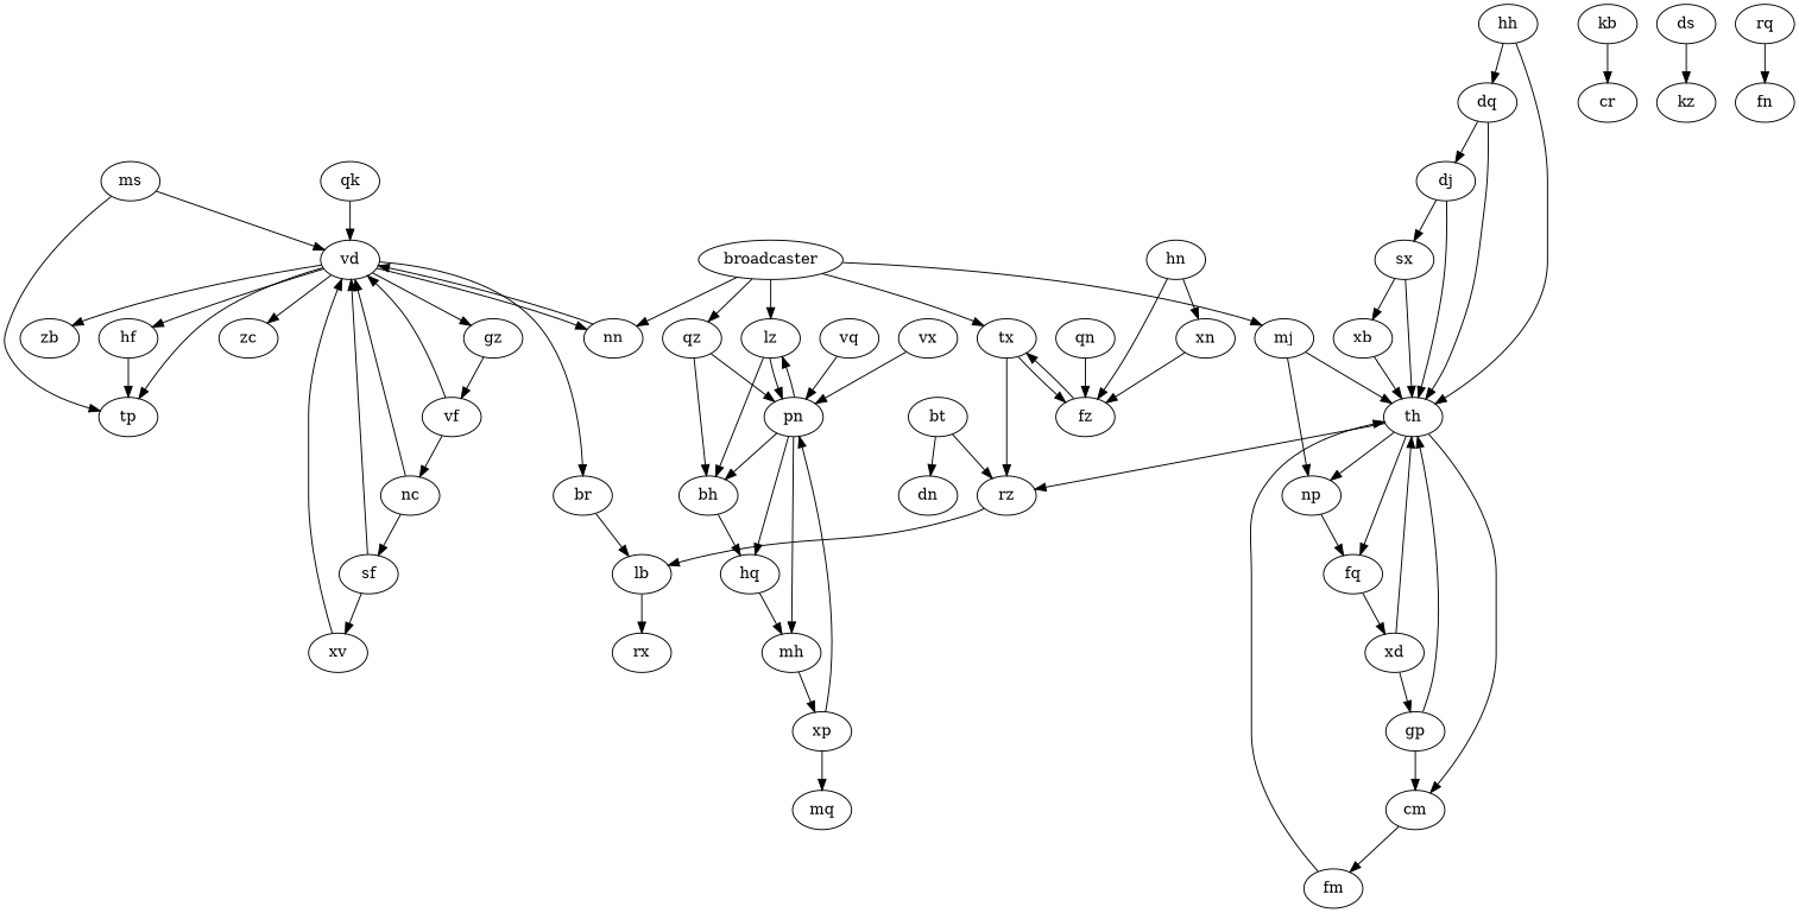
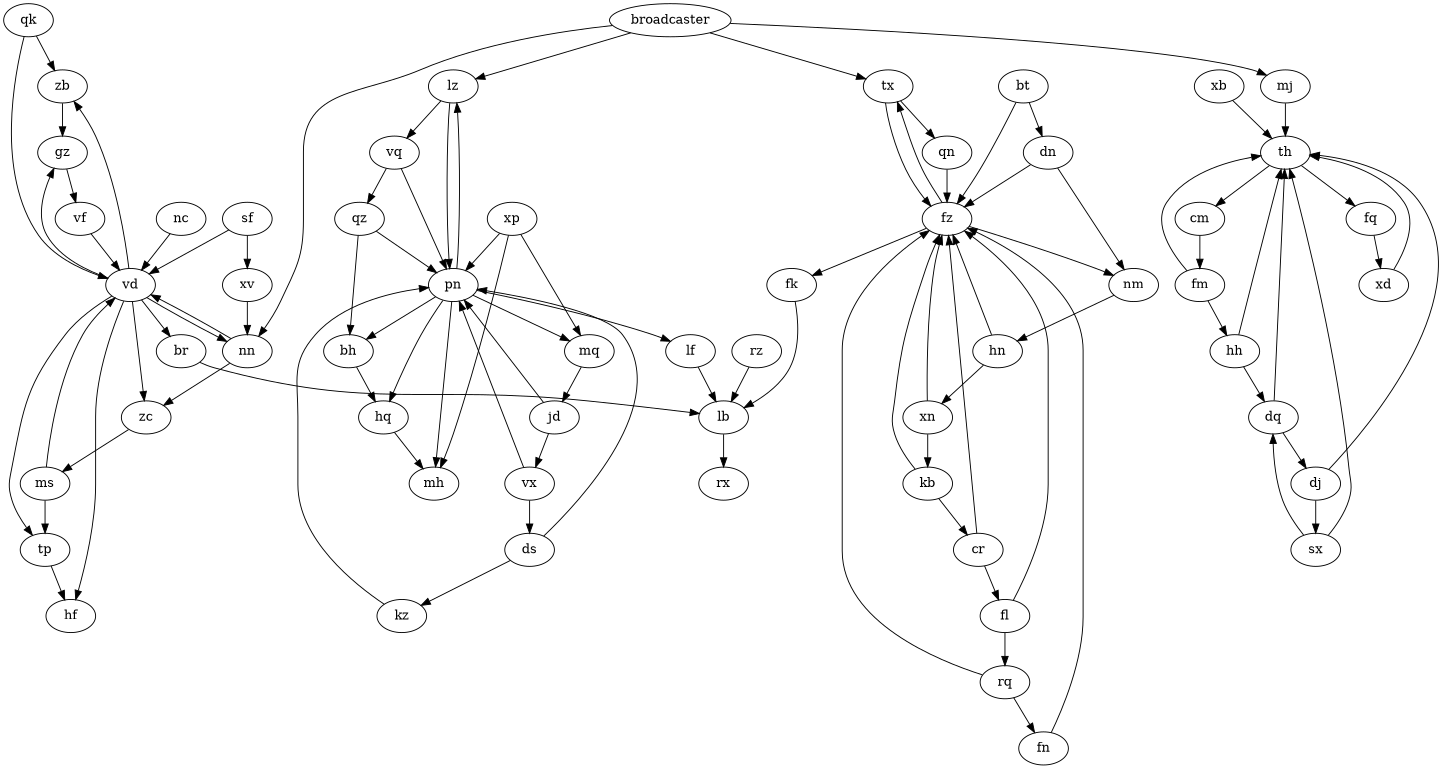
  strict digraph {
    qk
    zb
    vd
    gz
    hf
    nn
    zc
    br
    tp
    xp
    pn
    mq
+   lf
    lz
    hq
    mh
    bh
+   jd
    lb
    vq
    vx
    rz
    rx
+   nm
    hn
    xn
    fz
    kb
    tx
+   fk
    vf
    nc
    ms
    cr
    qn
+   fl
    sf
    qz
    xb
    th
    cm
    fq
-   np
    fm
    xd
    mj
    xv
    ds
    kz
    hh
    dq
-   gp
    rq
    fn
    dj
    bt
    dn
    sx
    broadcaster
+   qk -> zb
    qk -> vd
+   zb -> gz
    vd -> zb
    vd -> gz
    vd -> hf
    vd -> nn
    vd -> zc
    vd -> br
    vd -> tp
    gz -> vf
    nn -> vd
+   nn -> zc
+   zc -> ms
    br -> lb
-   hf -> tp
+   tp -> hf
    xp -> pn
    xp -> mq
+   pn -> mq
+   pn -> lf
    pn -> lz
    pn -> hq
    pn -> mh
    pn -> bh
+   mq -> jd
+   lf -> lb
    lz -> pn
-   lz -> bh
+   lz -> vq
    hq -> mh
-   mh -> xp
+   xp -> mh
    bh -> hq
+   jd -> pn
+   jd -> vx
    lb -> rx
    vq -> pn
-   broadcaster -> qz
+   vq -> qz
    vx -> pn
+   vx -> ds
    rz -> lb
+   nm -> hn
    hn -> xn
    hn -> fz
    xn -> fz
+   xn -> kb
+   fz -> nm
    fz -> tx
+   fz -> fk
+   kb -> fz
    kb -> cr
    tx -> fz
-   tx -> rz
+   tx -> qn
+   fk -> lb
    vf -> vd
-   vf -> nc
    nc -> vd
-   nc -> sf
    ms -> vd
    ms -> tp
+   cr -> fz
+   cr -> fl
    qn -> fz
+   fl -> fz
+   fl -> rq
    sf -> vd
    sf -> xv
    qz -> pn
    qz -> bh
    xb -> th
-   th -> rz
    th -> cm
    th -> fq
-   th -> np
    cm -> fm
    fq -> xd
-   np -> fq
    fm -> th
+   fm -> hh
    xd -> th
-   xd -> gp
    mj -> th
-   mj -> np
-   xv -> vd
+   xv -> nn
+   ds -> pn
    ds -> kz
+   kz -> pn
    hh -> th
    hh -> dq
    dq -> th
    dq -> dj
-   gp -> th
-   gp -> cm
+   rq -> fz
    rq -> fn
+   fn -> fz
    dj -> th
    dj -> sx
-   bt -> rz
+   bt -> fz
    bt -> dn
-   sx -> xb
+   dn -> nm
+   dn -> fz
+   sx -> dq
    sx -> th
    broadcaster -> nn
    broadcaster -> lz
    broadcaster -> tx
    broadcaster -> mj
  }
